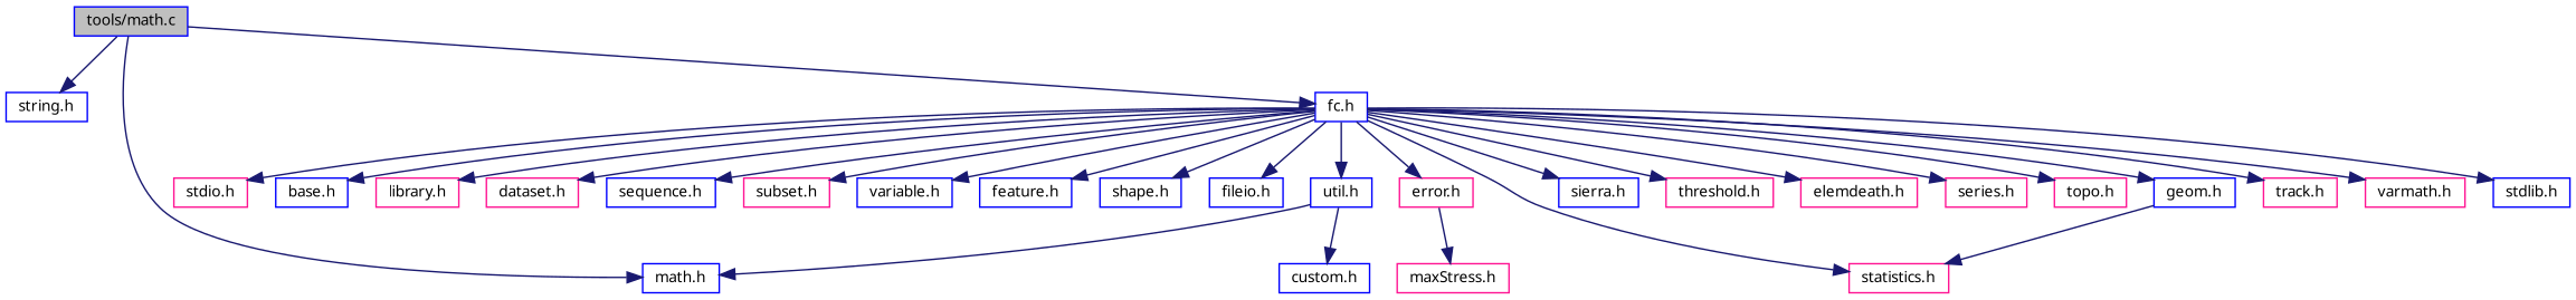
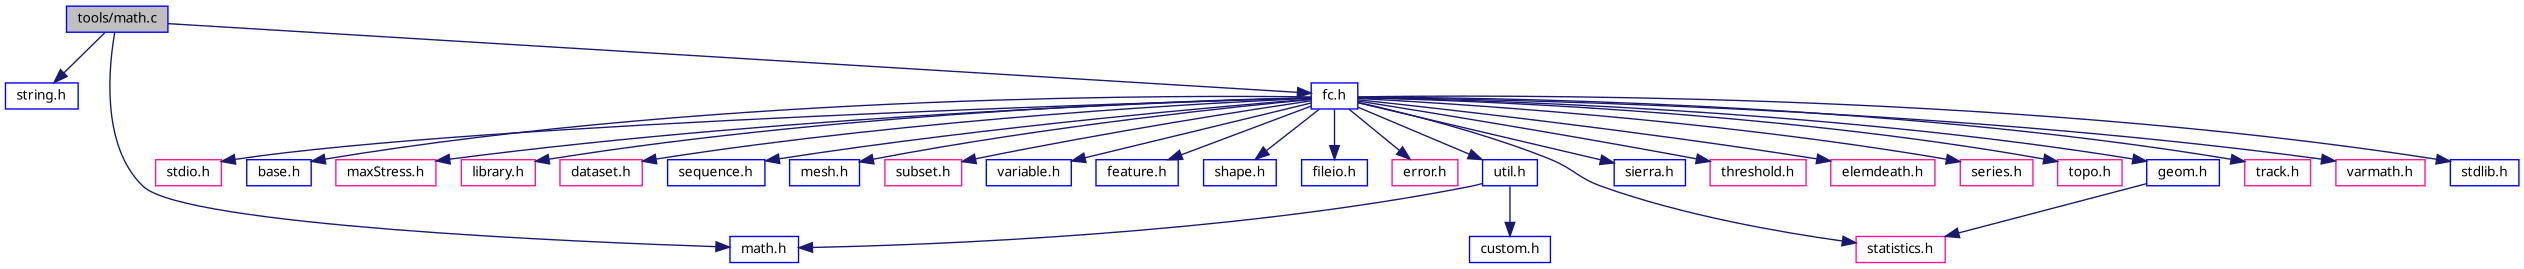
  digraph {
    rankdir=TB
    node [color=blue fillcolor=white fontname="FreeSans.ttf" fontsize=10 shape=record style=filled]
    edge [color=midnightblue fontname="FreeSans.ttf" fontsize=10 labelfontname="FreeSans.ttf" labelfontsize=10 style=solid]
    n1 [fillcolor=grey75 fontcolor=black height=0.2 label="tools/math.c" width=0.4]
    n2 [height=0.2 label="string.h" width=0.4]
    n3 [height=0.2 label="math.h" width=0.4]
    n4 [height=0.2 label="fc.h" width=0.4]
    n5 [height=0.2 label="stdlib.h" width=0.4]
    n6 [color=deeppink height=0.2 label="stdio.h" width=0.4]
    n7 [height=0.2 label="base.h" width=0.4]
    n8 [color=deeppink height=0.2 label="maxStress.h" width=0.4]
    n9 [color=deeppink height=0.2 label="library.h" width=0.4]
    n10 [color=deeppink height=0.2 label="dataset.h" width=0.4]
    n11 [height=0.2 label="sequence.h" width=0.4]
+   n12 [height=0.2 label="mesh.h" width=0.4]
    n13 [color=deeppink height=0.2 label="subset.h" width=0.4]
    n14 [height=0.2 label="variable.h" width=0.4]
    n15 [height=0.2 label="feature.h" width=0.4]
    n16 [height=0.2 label="shape.h" width=0.4]
    n17 [height=0.2 label="fileio.h" width=0.4]
    n18 [color=deeppink height=0.2 label="error.h" width=0.4]
    n19 [height=0.2 label="geom.h" width=0.4]
    n20 [color=deeppink height=0.2 label="statistics.h" width=0.4]
    n21 [height=0.2 label="sierra.h" width=0.4]
    n22 [color=deeppink height=0.2 label="threshold.h" width=0.4]
    n23 [color=deeppink height=0.2 label="elemdeath.h" width=0.4]
    n24 [color=deeppink height=0.2 label="series.h" width=0.4]
    n25 [color=deeppink height=0.2 label="topo.h" width=0.4]
    n26 [height=0.2 label="util.h" width=0.4]
    n27 [color=deeppink height=0.2 label="track.h" width=0.4]
    n28 [color=deeppink height=0.2 label="varmath.h" width=0.4]
    n29 [height=0.2 label="custom.h" width=0.4]
    n1 -> n2
    n1 -> n3
    n1 -> n4
    n4 -> n5
    n4 -> n6
    n4 -> n7
-   n18 -> n8
+   n4 -> n8
    n4 -> n9
    n4 -> n10
    n4 -> n11
+   n4 -> n12
    n4 -> n13
    n4 -> n14
    n4 -> n15
    n4 -> n16
    n4 -> n17
    n4 -> n18
    n4 -> n19
    n4 -> n20
    n4 -> n21
    n4 -> n22
    n4 -> n23
    n4 -> n24
    n4 -> n25
    n4 -> n26
    n4 -> n27
    n4 -> n28
    n19 -> n20
    n26 -> n3
    n26 -> n29
  }
